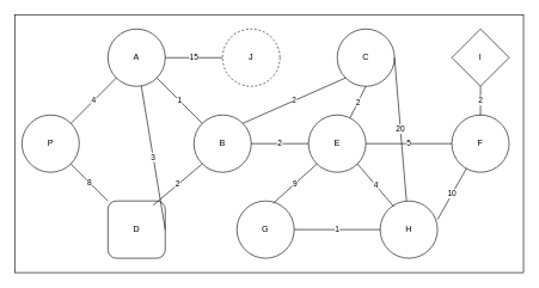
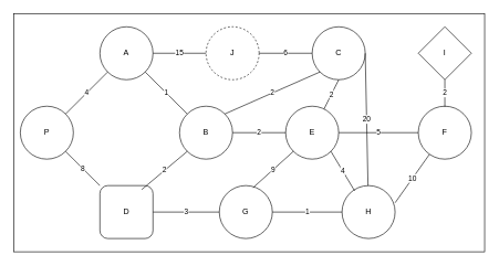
  <mxCell id="0" />
  <mxCell id="1" parent="0" />
  <mxCell id="2" value="" style="rounded=0;whiteSpace=wrap;html=1;" vertex="1" parent="1"><mxGeometry x="20" y="20" width="710" height="360" as="geometry" /></mxCell>
  <mxCell id="3" value="P" style="ellipse;whiteSpace=wrap;html=1;aspect=fixed;" vertex="1" parent="1"><mxGeometry x="30" y="160" width="80" height="80" as="geometry" /></mxCell>
  <mxCell id="4" value="A" style="ellipse;whiteSpace=wrap;html=1;aspect=fixed;" vertex="1" parent="1"><mxGeometry x="150" y="40" width="80" height="80" as="geometry" /></mxCell>
  <mxCell id="5" value="D" style="whiteSpace=wrap;html=1;aspect=fixed;rounded=1;" vertex="1" parent="1"><mxGeometry x="150" y="280" width="80" height="80" as="geometry" /></mxCell>
  <mxCell id="6" value="J" style="ellipse;whiteSpace=wrap;html=1;aspect=fixed;dashed=1;" vertex="1" parent="1"><mxGeometry x="310" y="40" width="80" height="80" as="geometry" /></mxCell>
  <mxCell id="7" value="C" style="ellipse;whiteSpace=wrap;html=1;aspect=fixed;" vertex="1" parent="1"><mxGeometry x="470" y="40" width="80" height="80" as="geometry" /></mxCell>
  <mxCell id="8" value="B" style="ellipse;whiteSpace=wrap;html=1;aspect=fixed;" vertex="1" parent="1"><mxGeometry x="270" y="160" width="80" height="80" as="geometry" /></mxCell>
  <mxCell id="9" value="E" style="ellipse;whiteSpace=wrap;html=1;aspect=fixed;" vertex="1" parent="1"><mxGeometry x="430" y="160" width="80" height="80" as="geometry" /></mxCell>
  <mxCell id="10" value="I" style="rhombus;whiteSpace=wrap;html=1;aspect=fixed;" vertex="1" parent="1"><mxGeometry x="630" y="40" width="80" height="80" as="geometry" /></mxCell>
- <mxCell id="11" value="H" style="ellipse;whiteSpace=wrap;html=1;aspect=fixed;" vertex="1" parent="1"><mxGeometry x="530" y="280" width="80" height="80" as="geometry" /></mxCell>
+ <mxCell id="11" value="H" style="ellipse;whiteSpace=wrap;html=1;aspect=fixed;" vertex="1" parent="1"><mxGeometry x="515" y="280" width="80" height="80" as="geometry" /></mxCell>
  <mxCell id="12" value="G" style="ellipse;whiteSpace=wrap;html=1;aspect=fixed;" vertex="1" parent="1"><mxGeometry x="330" y="280" width="80" height="80" as="geometry" /></mxCell>
  <mxCell id="13" value="F" style="ellipse;whiteSpace=wrap;html=1;aspect=fixed;" vertex="1" parent="1"><mxGeometry x="630" y="160" width="80" height="80" as="geometry" /></mxCell>
  <mxCell id="14" value="8" style="endArrow=none;html=1;entryX=1;entryY=1;entryDx=0;entryDy=0;" edge="1" parent="1" source="5" target="3"><mxGeometry width="50" height="50" relative="1" as="geometry"><mxPoint x="409" y="271" as="sourcePoint" /><mxPoint x="459" y="221" as="targetPoint" /></mxGeometry></mxCell>
  <mxCell id="15" value="4" style="endArrow=none;html=1;exitX=0;exitY=1;exitDx=0;exitDy=0;entryX=1;entryY=0;entryDx=0;entryDy=0;" edge="1" parent="1" source="4" target="3"><mxGeometry width="50" height="50" relative="1" as="geometry"><mxPoint x="410" y="270" as="sourcePoint" /><mxPoint x="460" y="220" as="targetPoint" /></mxGeometry></mxCell>
  <mxCell id="16" value="15" style="endArrow=none;html=1;exitX=1;exitY=0.5;exitDx=0;exitDy=0;entryX=0;entryY=0.5;entryDx=0;entryDy=0;" edge="1" parent="1" source="4" target="6"><mxGeometry width="50" height="50" relative="1" as="geometry"><mxPoint x="410" y="270" as="sourcePoint" /><mxPoint x="460" y="220" as="targetPoint" /></mxGeometry></mxCell>
  <mxCell id="17" value="1" style="endArrow=none;html=1;exitX=1;exitY=1;exitDx=0;exitDy=0;" edge="1" parent="1" source="4" target="8"><mxGeometry width="50" height="50" relative="1" as="geometry"><mxPoint x="410" y="270" as="sourcePoint" /><mxPoint x="460" y="220" as="targetPoint" /></mxGeometry></mxCell>
- <mxCell id="18" value="3" style="endArrow=none;html=1;exitX=1;exitY=0.5;exitDx=0;exitDy=0;" edge="1" parent="1" source="5" target="4"><mxGeometry width="50" height="50" relative="1" as="geometry"><mxPoint x="410" y="270" as="sourcePoint" /><mxPoint x="460" y="220" as="targetPoint" /></mxGeometry></mxCell>
+ <mxCell id="18" value="3" style="endArrow=none;html=1;exitX=1;exitY=0.5;exitDx=0;exitDy=0;entryX=0;entryY=0.5;entryDx=0;entryDy=0;" edge="1" parent="1" source="5" target="12"><mxGeometry width="50" height="50" relative="1" as="geometry"><mxPoint x="410" y="270" as="sourcePoint" /><mxPoint x="460" y="220" as="targetPoint" /></mxGeometry></mxCell>
  <mxCell id="19" value="1" style="endArrow=none;html=1;exitX=1;exitY=0.5;exitDx=0;exitDy=0;entryX=0;entryY=0.5;entryDx=0;entryDy=0;" edge="1" parent="1" source="12" target="11"><mxGeometry width="50" height="50" relative="1" as="geometry"><mxPoint x="410" y="270" as="sourcePoint" /><mxPoint x="460" y="220" as="targetPoint" /></mxGeometry></mxCell>
  <mxCell id="20" value="2" style="endArrow=none;html=1;exitX=0.788;exitY=0.075;exitDx=0;exitDy=0;exitPerimeter=0;entryX=0;entryY=1;entryDx=0;entryDy=0;" edge="1" parent="1" source="5" target="8"><mxGeometry width="50" height="50" relative="1" as="geometry"><mxPoint x="410" y="270" as="sourcePoint" /><mxPoint x="460" y="220" as="targetPoint" /></mxGeometry></mxCell>
  <mxCell id="21" value="9" style="endArrow=none;html=1;exitX=0.638;exitY=0.038;exitDx=0;exitDy=0;entryX=0;entryY=1;entryDx=0;entryDy=0;exitPerimeter=0;" edge="1" parent="1" source="12" target="9"><mxGeometry width="50" height="50" relative="1" as="geometry"><mxPoint x="410" y="270" as="sourcePoint" /><mxPoint x="460" y="220" as="targetPoint" /></mxGeometry></mxCell>
  <mxCell id="22" value="2" style="endArrow=none;html=1;exitX=1;exitY=0.5;exitDx=0;exitDy=0;entryX=0;entryY=0.5;entryDx=0;entryDy=0;" edge="1" parent="1" source="8" target="9"><mxGeometry width="50" height="50" relative="1" as="geometry"><mxPoint x="410" y="270" as="sourcePoint" /><mxPoint x="460" y="220" as="targetPoint" /></mxGeometry></mxCell>
  <mxCell id="23" value="2" style="endArrow=none;html=1;exitX=1;exitY=0;exitDx=0;exitDy=0;entryX=0;entryY=1;entryDx=0;entryDy=0;" edge="1" parent="1" source="8" target="7"><mxGeometry width="50" height="50" relative="1" as="geometry"><mxPoint x="410" y="270" as="sourcePoint" /><mxPoint x="460" y="220" as="targetPoint" /></mxGeometry></mxCell>
  <mxCell id="24" value="2" style="endArrow=none;html=1;entryX=0.5;entryY=1;entryDx=0;entryDy=0;" edge="1" parent="1" source="9" target="7"><mxGeometry width="50" height="50" relative="1" as="geometry"><mxPoint x="410" y="270" as="sourcePoint" /><mxPoint x="460" y="220" as="targetPoint" /></mxGeometry></mxCell>
  <mxCell id="25" value="5" style="endArrow=none;html=1;entryX=1;entryY=0.5;entryDx=0;entryDy=0;exitX=0;exitY=0.5;exitDx=0;exitDy=0;" edge="1" parent="1" source="13" target="9"><mxGeometry width="50" height="50" relative="1" as="geometry"><mxPoint x="410" y="270" as="sourcePoint" /><mxPoint x="460" y="220" as="targetPoint" /></mxGeometry></mxCell>
  <mxCell id="26" value="4" style="endArrow=none;html=1;exitX=0.238;exitY=0.1;exitDx=0;exitDy=0;exitPerimeter=0;entryX=1;entryY=1;entryDx=0;entryDy=0;" edge="1" parent="1" source="11" target="9"><mxGeometry width="50" height="50" relative="1" as="geometry"><mxPoint x="410" y="270" as="sourcePoint" /><mxPoint x="460" y="220" as="targetPoint" /></mxGeometry></mxCell>
+ <mxCell id="27" value="6" style="endArrow=none;html=1;exitX=1;exitY=0.5;exitDx=0;exitDy=0;" edge="1" parent="1" source="6" target="7"><mxGeometry width="50" height="50" relative="1" as="geometry"><mxPoint x="410" y="270" as="sourcePoint" /><mxPoint x="460" y="220" as="targetPoint" /></mxGeometry></mxCell>
  <mxCell id="28" value="10" style="endArrow=none;html=1;exitX=1;exitY=0.325;exitDx=0;exitDy=0;exitPerimeter=0;" edge="1" parent="1" source="11" target="13"><mxGeometry width="50" height="50" relative="1" as="geometry"><mxPoint x="410" y="270" as="sourcePoint" /><mxPoint x="460" y="220" as="targetPoint" /></mxGeometry></mxCell>
  <mxCell id="29" value="20" style="endArrow=none;html=1;exitX=1;exitY=0.5;exitDx=0;exitDy=0;" edge="1" parent="1" source="7" target="11"><mxGeometry width="50" height="50" relative="1" as="geometry"><mxPoint x="410" y="270" as="sourcePoint" /><mxPoint x="460" y="220" as="targetPoint" /></mxGeometry></mxCell>
  <mxCell id="30" value="2" style="endArrow=none;html=1;entryX=0.5;entryY=1;entryDx=0;entryDy=0;" edge="1" parent="1" target="10"><mxGeometry width="50" height="50" relative="1" as="geometry"><mxPoint x="670" y="161" as="sourcePoint" /><mxPoint x="460" y="220" as="targetPoint" /></mxGeometry></mxCell>
